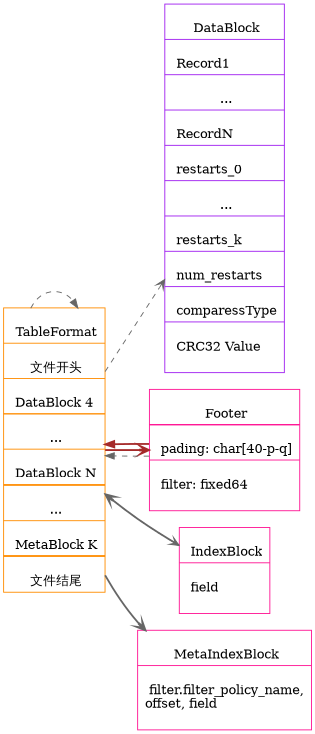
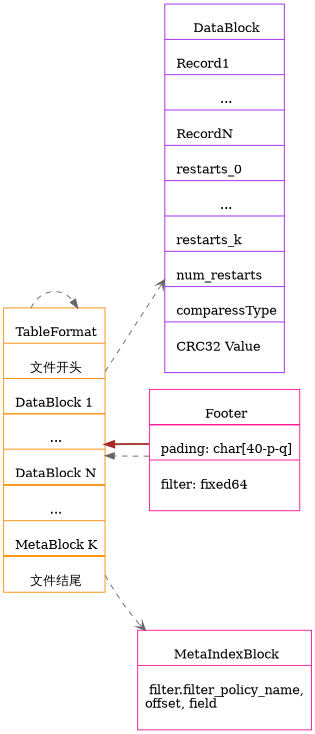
  digraph {
    newrank=true
    rankdir=LR
    node [color=deeppink shape=record]
    edge [arrowhead=vee color=gray40 style=dashed tailport=Footer]
-   n1 [color=darkorange label="{{\n      TableFormat|\n      文件开头|\n      DataBlock 4\l|\n      <DataBlock> DataBlock 2\l|\n      ...|\n      DataBlock N\l|\n      <metaBlock> MetaBlock 1\l|\n      ...|\n      MetaBlock K\l|\n      <metaIndex> MetaIndexBlock\l|\n      <index> IndexBlock\l|\n      <Footer> Footer\l|\n      文件结尾\n    }}"]
+   n1 [color=darkorange label="{{\n      TableFormat|\n      文件开头|\n      DataBlock 1\l|\n      <DataBlock> DataBlock 2\l|\n      ...|\n      DataBlock N\l|\n      <metaBlock> MetaBlock 1\l|\n      ...|\n      MetaBlock K\l|\n      <metaIndex> MetaIndexBlock\l|\n      <index> IndexBlock\l|\n      <Footer> Footer\l|\n      文件结尾\n    }}"]
    n2 [color=purple label="{{\n      DataBlock|\n      Record1\l|\n      ...|\n      RecordN\l|\n      restarts_0\l|\n      ...|\n      restarts_k\l|\n      num_restarts\l|\n      comparessType\l|\n      CRC32 Value\l\n    }}"]
    n3 [label="{{\n      Footer|\n      <metaIndex> offset_, size_ \lmetaindex_handle char[p]\l|\n      <index> offset_, size\l index_handle char[q]\l|\n      pading: char[40-p-q]\l|\n      filter: fixed64\l\n    }}"]
-   n4 [label="{{\n      IndexBlock|\n      field \l\n    }}"]
    n5 [label="{{\n      MetaIndexBlock|\n      filter.filter_policy_name,\loffset, field\l\n    }}"]
    n1 -> n1 [arrowhead=normal]
    n1 -> n2 [tailport=DataBlock]
-   n1 -> n3 [color=brown style=bold]
-   n1 -> n4 [tailport=index]
-   n1 -> n5 [style=bold tailport=metaIndex]
+   n1 -> n5 [tailport=metaIndex]
    n3 -> n1 [arrowhead=normal headport=metaIndex tailport=metaIndex]
    n3 -> n1 [arrowhead=normal color=brown headport=index style=bold tailport=index]
-   n4 -> n1 [headport=DataBlock style=bold]
  }
